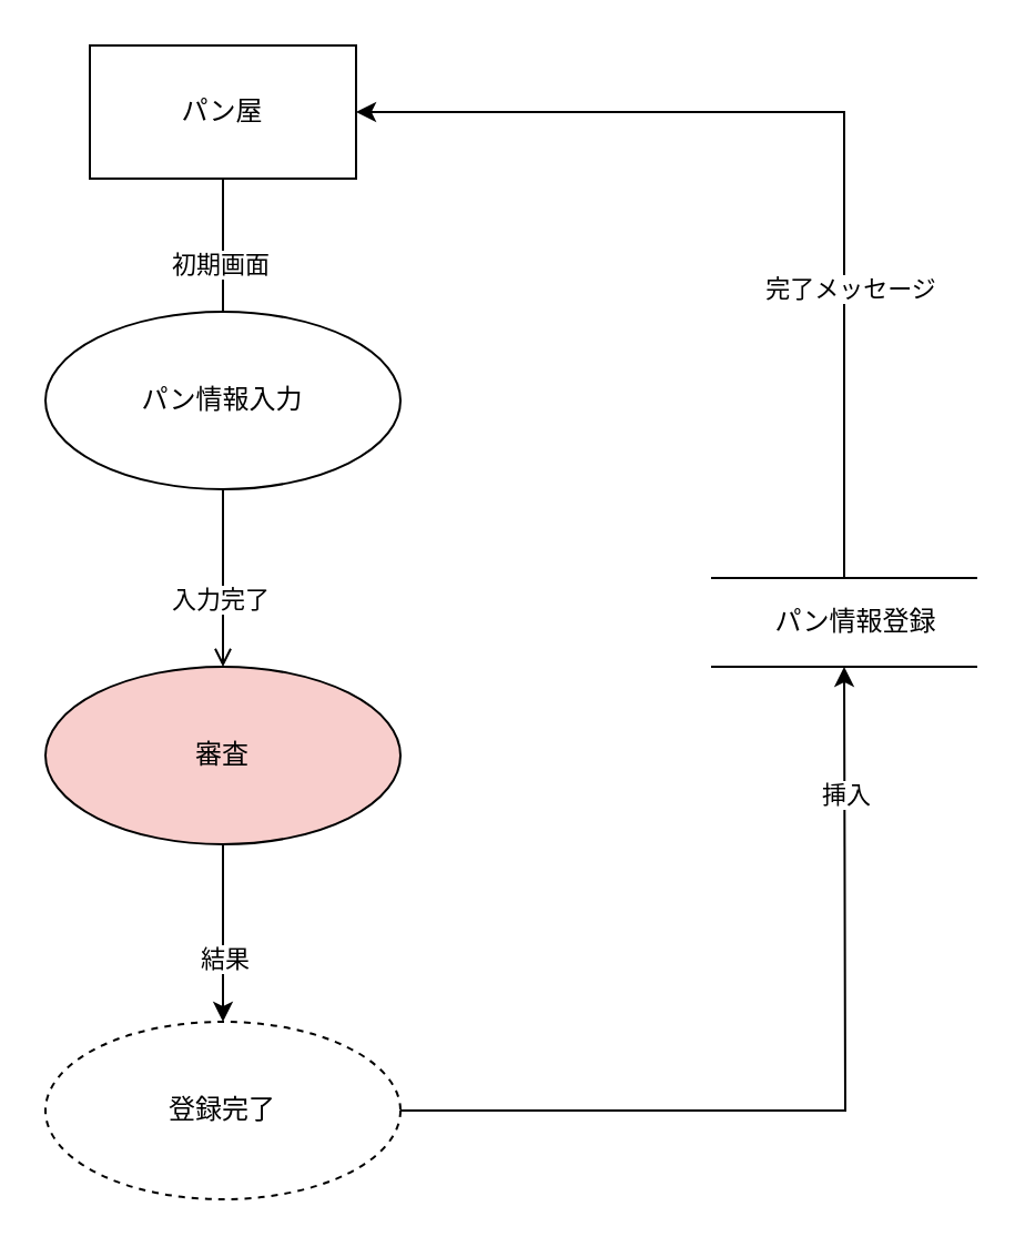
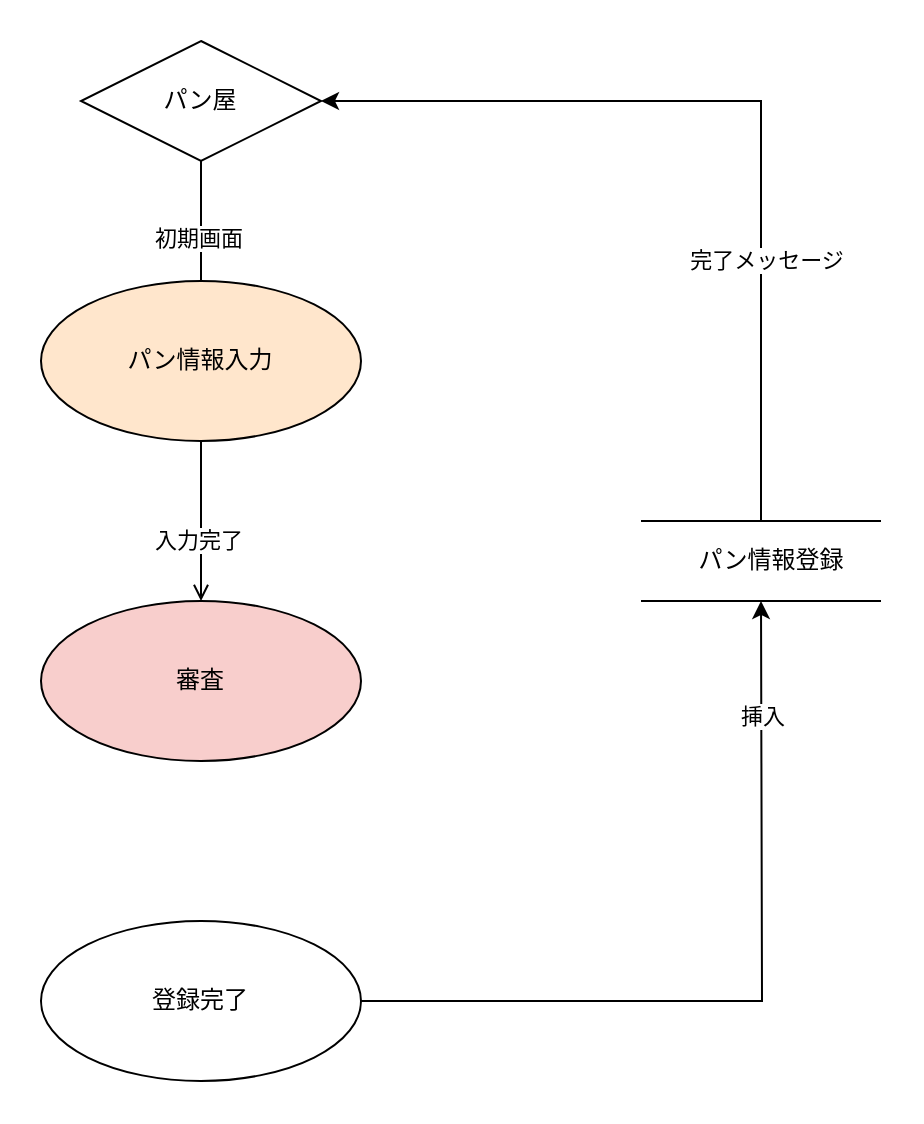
  <mxCell id="0" />
  <mxCell id="1" parent="0" />
  <mxCell id="2" style="edgeStyle=orthogonalEdgeStyle;rounded=0;orthogonalLoop=1;jettySize=auto;html=1;exitX=0.5;exitY=1;exitDx=0;exitDy=0;entryX=0.5;entryY=0;entryDx=0;entryDy=0;endArrow=none;" edge="1" parent="1" source="6" target="9"><mxGeometry relative="1" as="geometry" /></mxCell>
  <mxCell id="3" value="初期画面" style="edgeLabel;html=1;align=center;verticalAlign=middle;resizable=0;points=[];" vertex="1" connectable="0" parent="2"><mxGeometry x="0.27" y="-2" relative="1" as="geometry"><mxPoint as="offset" /></mxGeometry></mxCell>
  <mxCell id="4" style="edgeStyle=orthogonalEdgeStyle;rounded=0;orthogonalLoop=1;jettySize=auto;html=1;exitX=1;exitY=0.5;exitDx=0;exitDy=0;entryX=1;entryY=0.5;entryDx=0;entryDy=0;" edge="1" parent="1" target="6"><mxGeometry relative="1" as="geometry"><mxPoint x="380" y="260" as="sourcePoint" /><Array as="points"><mxPoint x="380" y="50" /></Array></mxGeometry></mxCell>
  <mxCell id="5" value="完了メッセージ" style="edgeLabel;html=1;align=center;verticalAlign=middle;resizable=0;points=[];" vertex="1" connectable="0" parent="4"><mxGeometry x="-0.391" y="-2" relative="1" as="geometry"><mxPoint as="offset" /></mxGeometry></mxCell>
- <mxCell id="6" value="パン屋" style="rounded=0;whiteSpace=wrap;html=1;" parent="1" vertex="1"><mxGeometry x="40" y="20" width="120" height="60" as="geometry" /></mxCell>
+ <mxCell id="6" value="パン屋" style="rhombus;whiteSpace=wrap;html=1;" parent="1" vertex="1"><mxGeometry x="40" y="20" width="120" height="60" as="geometry" /></mxCell>
  <mxCell id="7" style="edgeStyle=orthogonalEdgeStyle;rounded=0;orthogonalLoop=1;jettySize=auto;html=1;exitX=0.5;exitY=1;exitDx=0;exitDy=0;entryX=0.5;entryY=0;entryDx=0;entryDy=0;endArrow=open;" edge="1" parent="1" source="9" target="12"><mxGeometry relative="1" as="geometry" /></mxCell>
  <mxCell id="8" value="入力完了" style="edgeLabel;html=1;align=center;verticalAlign=middle;resizable=0;points=[];" vertex="1" connectable="0" parent="7"><mxGeometry x="0.215" y="-2" relative="1" as="geometry"><mxPoint as="offset" /></mxGeometry></mxCell>
- <mxCell id="9" value="パン情報入力" style="ellipse;whiteSpace=wrap;html=1;" parent="1" vertex="1"><mxGeometry x="20" y="140" width="160" height="80" as="geometry" /></mxCell>
- <mxCell id="10" style="edgeStyle=orthogonalEdgeStyle;rounded=0;orthogonalLoop=1;jettySize=auto;html=1;exitX=0.5;exitY=1;exitDx=0;exitDy=0;entryX=0.5;entryY=0;entryDx=0;entryDy=0;" edge="1" parent="1" source="12" target="15"><mxGeometry relative="1" as="geometry"><Array as="points"><mxPoint x="100" y="430" /><mxPoint x="100" y="430" /></Array></mxGeometry></mxCell>
- <mxCell id="11" value="結果" style="edgeLabel;html=1;align=center;verticalAlign=middle;resizable=0;points=[];" vertex="1" connectable="0" parent="10"><mxGeometry x="0.28" relative="1" as="geometry"><mxPoint as="offset" /></mxGeometry></mxCell>
+ <mxCell id="9" value="パン情報入力" style="ellipse;whiteSpace=wrap;html=1;fillColor=#ffe6cc;" parent="1" vertex="1"><mxGeometry x="20" y="140" width="160" height="80" as="geometry" /></mxCell>
  <mxCell id="12" value="審査" style="ellipse;whiteSpace=wrap;html=1;fillColor=#f8cecc;" vertex="1" parent="1"><mxGeometry x="20" y="300" width="160" height="80" as="geometry" /></mxCell>
  <mxCell id="13" style="edgeStyle=orthogonalEdgeStyle;rounded=0;orthogonalLoop=1;jettySize=auto;html=1;exitX=1;exitY=0.5;exitDx=0;exitDy=0;" edge="1" parent="1" source="15"><mxGeometry relative="1" as="geometry"><mxPoint x="380" y="300" as="targetPoint" /></mxGeometry></mxCell>
  <mxCell id="14" value="挿入" style="edgeLabel;html=1;align=center;verticalAlign=middle;resizable=0;points=[];" vertex="1" connectable="0" parent="13"><mxGeometry x="0.713" relative="1" as="geometry"><mxPoint as="offset" /></mxGeometry></mxCell>
- <mxCell id="15" value="登録完了" style="ellipse;whiteSpace=wrap;html=1;dashed=1;" vertex="1" parent="1"><mxGeometry x="20" y="460" width="160" height="80" as="geometry" /></mxCell>
+ <mxCell id="15" value="登録完了" style="ellipse;whiteSpace=wrap;html=1;" vertex="1" parent="1"><mxGeometry x="20" y="460" width="160" height="80" as="geometry" /></mxCell>
  <mxCell id="16" value="" style="endArrow=none;html=1;rounded=0;" edge="1" parent="1"><mxGeometry width="50" height="50" relative="1" as="geometry"><mxPoint x="320" y="260" as="sourcePoint" /><mxPoint x="440" y="260" as="targetPoint" /></mxGeometry></mxCell>
  <mxCell id="17" value="" style="endArrow=none;html=1;rounded=0;" edge="1" parent="1"><mxGeometry width="50" height="50" relative="1" as="geometry"><mxPoint x="320" y="300" as="sourcePoint" /><mxPoint x="440" y="300" as="targetPoint" /></mxGeometry></mxCell>
  <mxCell id="18" value="パン情報登録" style="text;html=1;align=center;verticalAlign=middle;resizable=0;points=[];autosize=1;strokeColor=none;fillColor=none;" vertex="1" parent="1"><mxGeometry x="340" y="270" width="90" height="20" as="geometry" /></mxCell>
